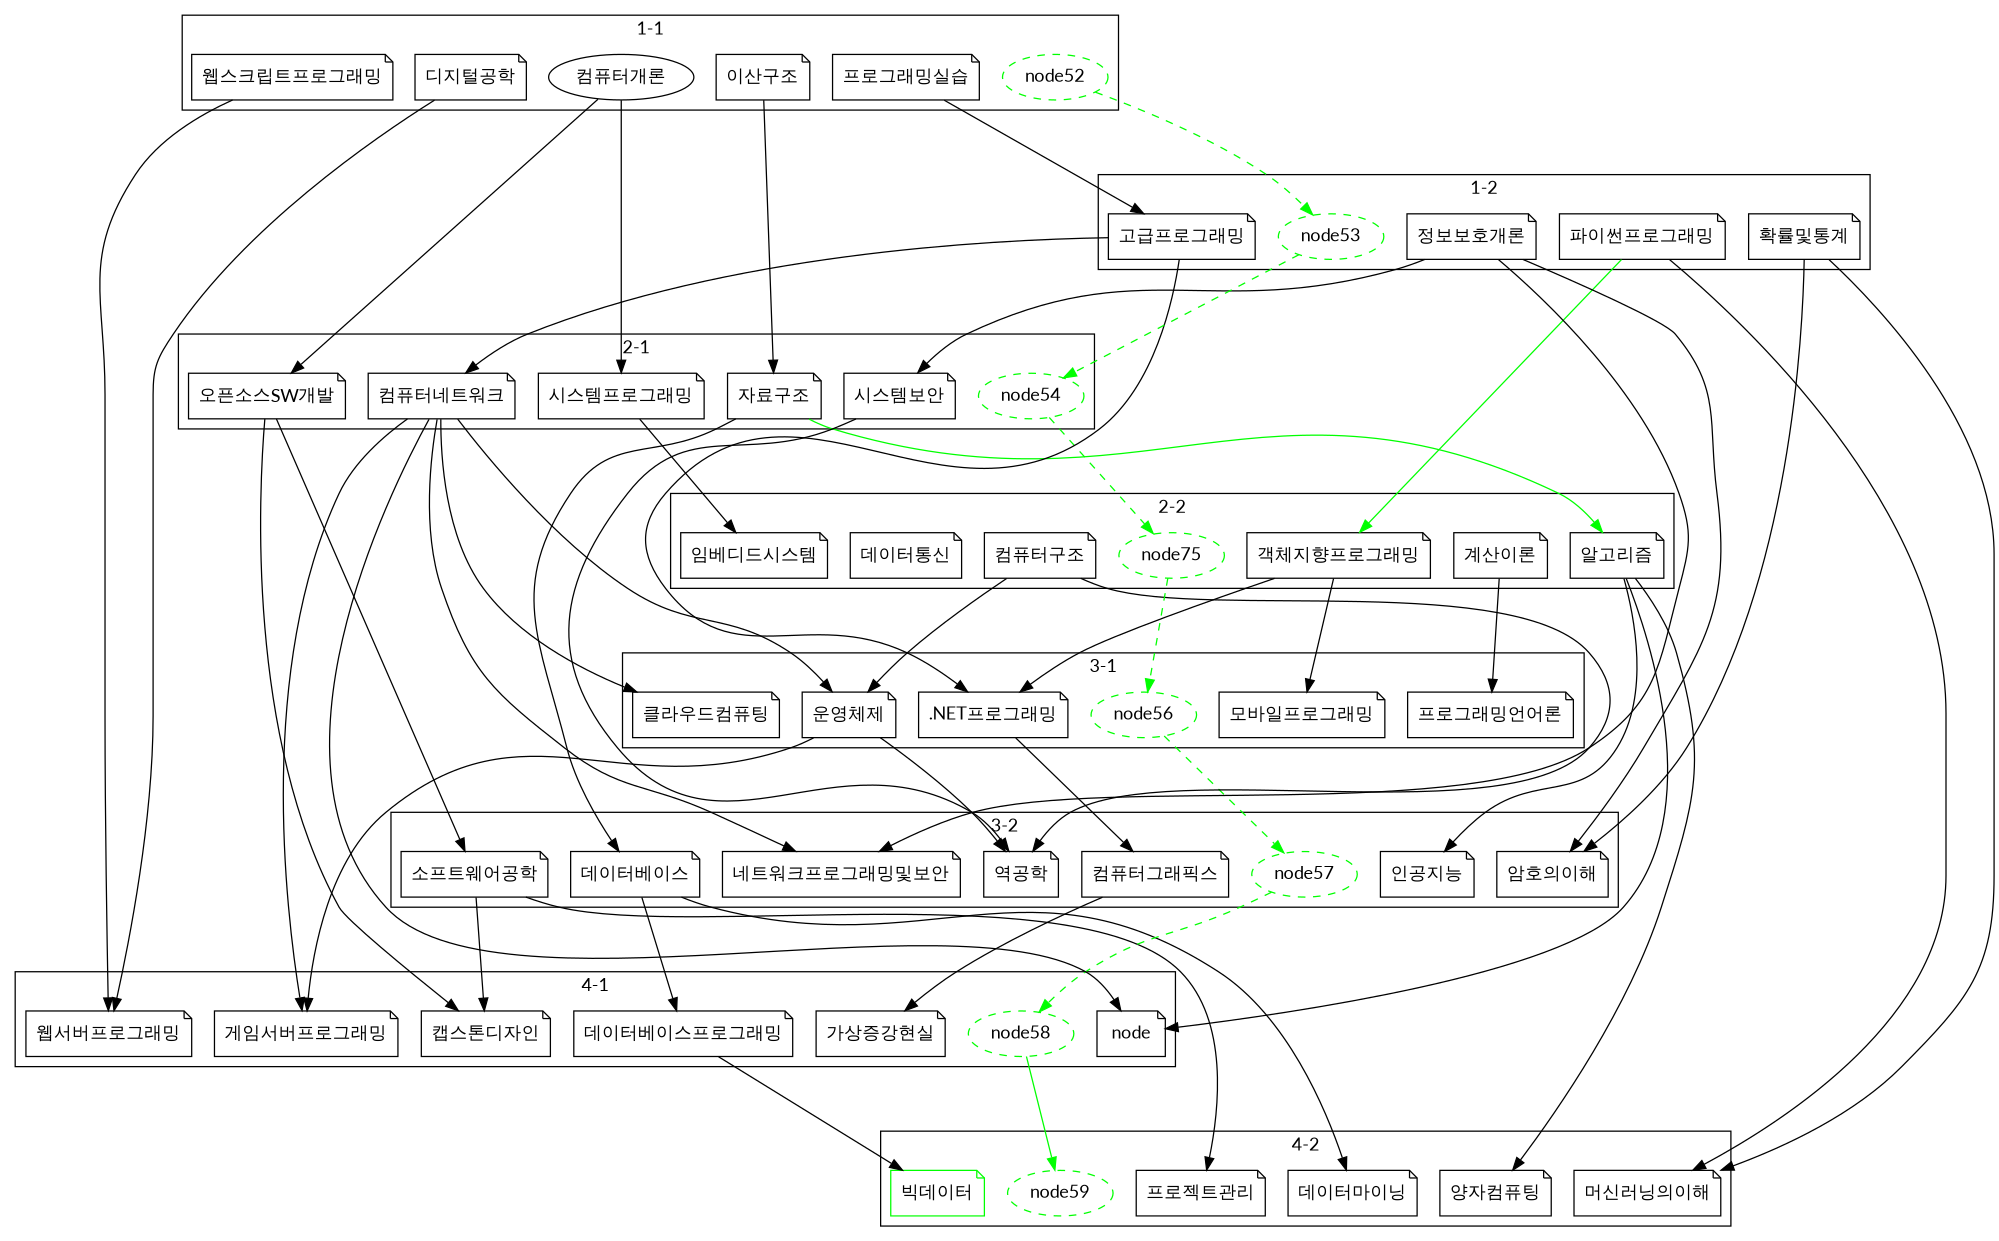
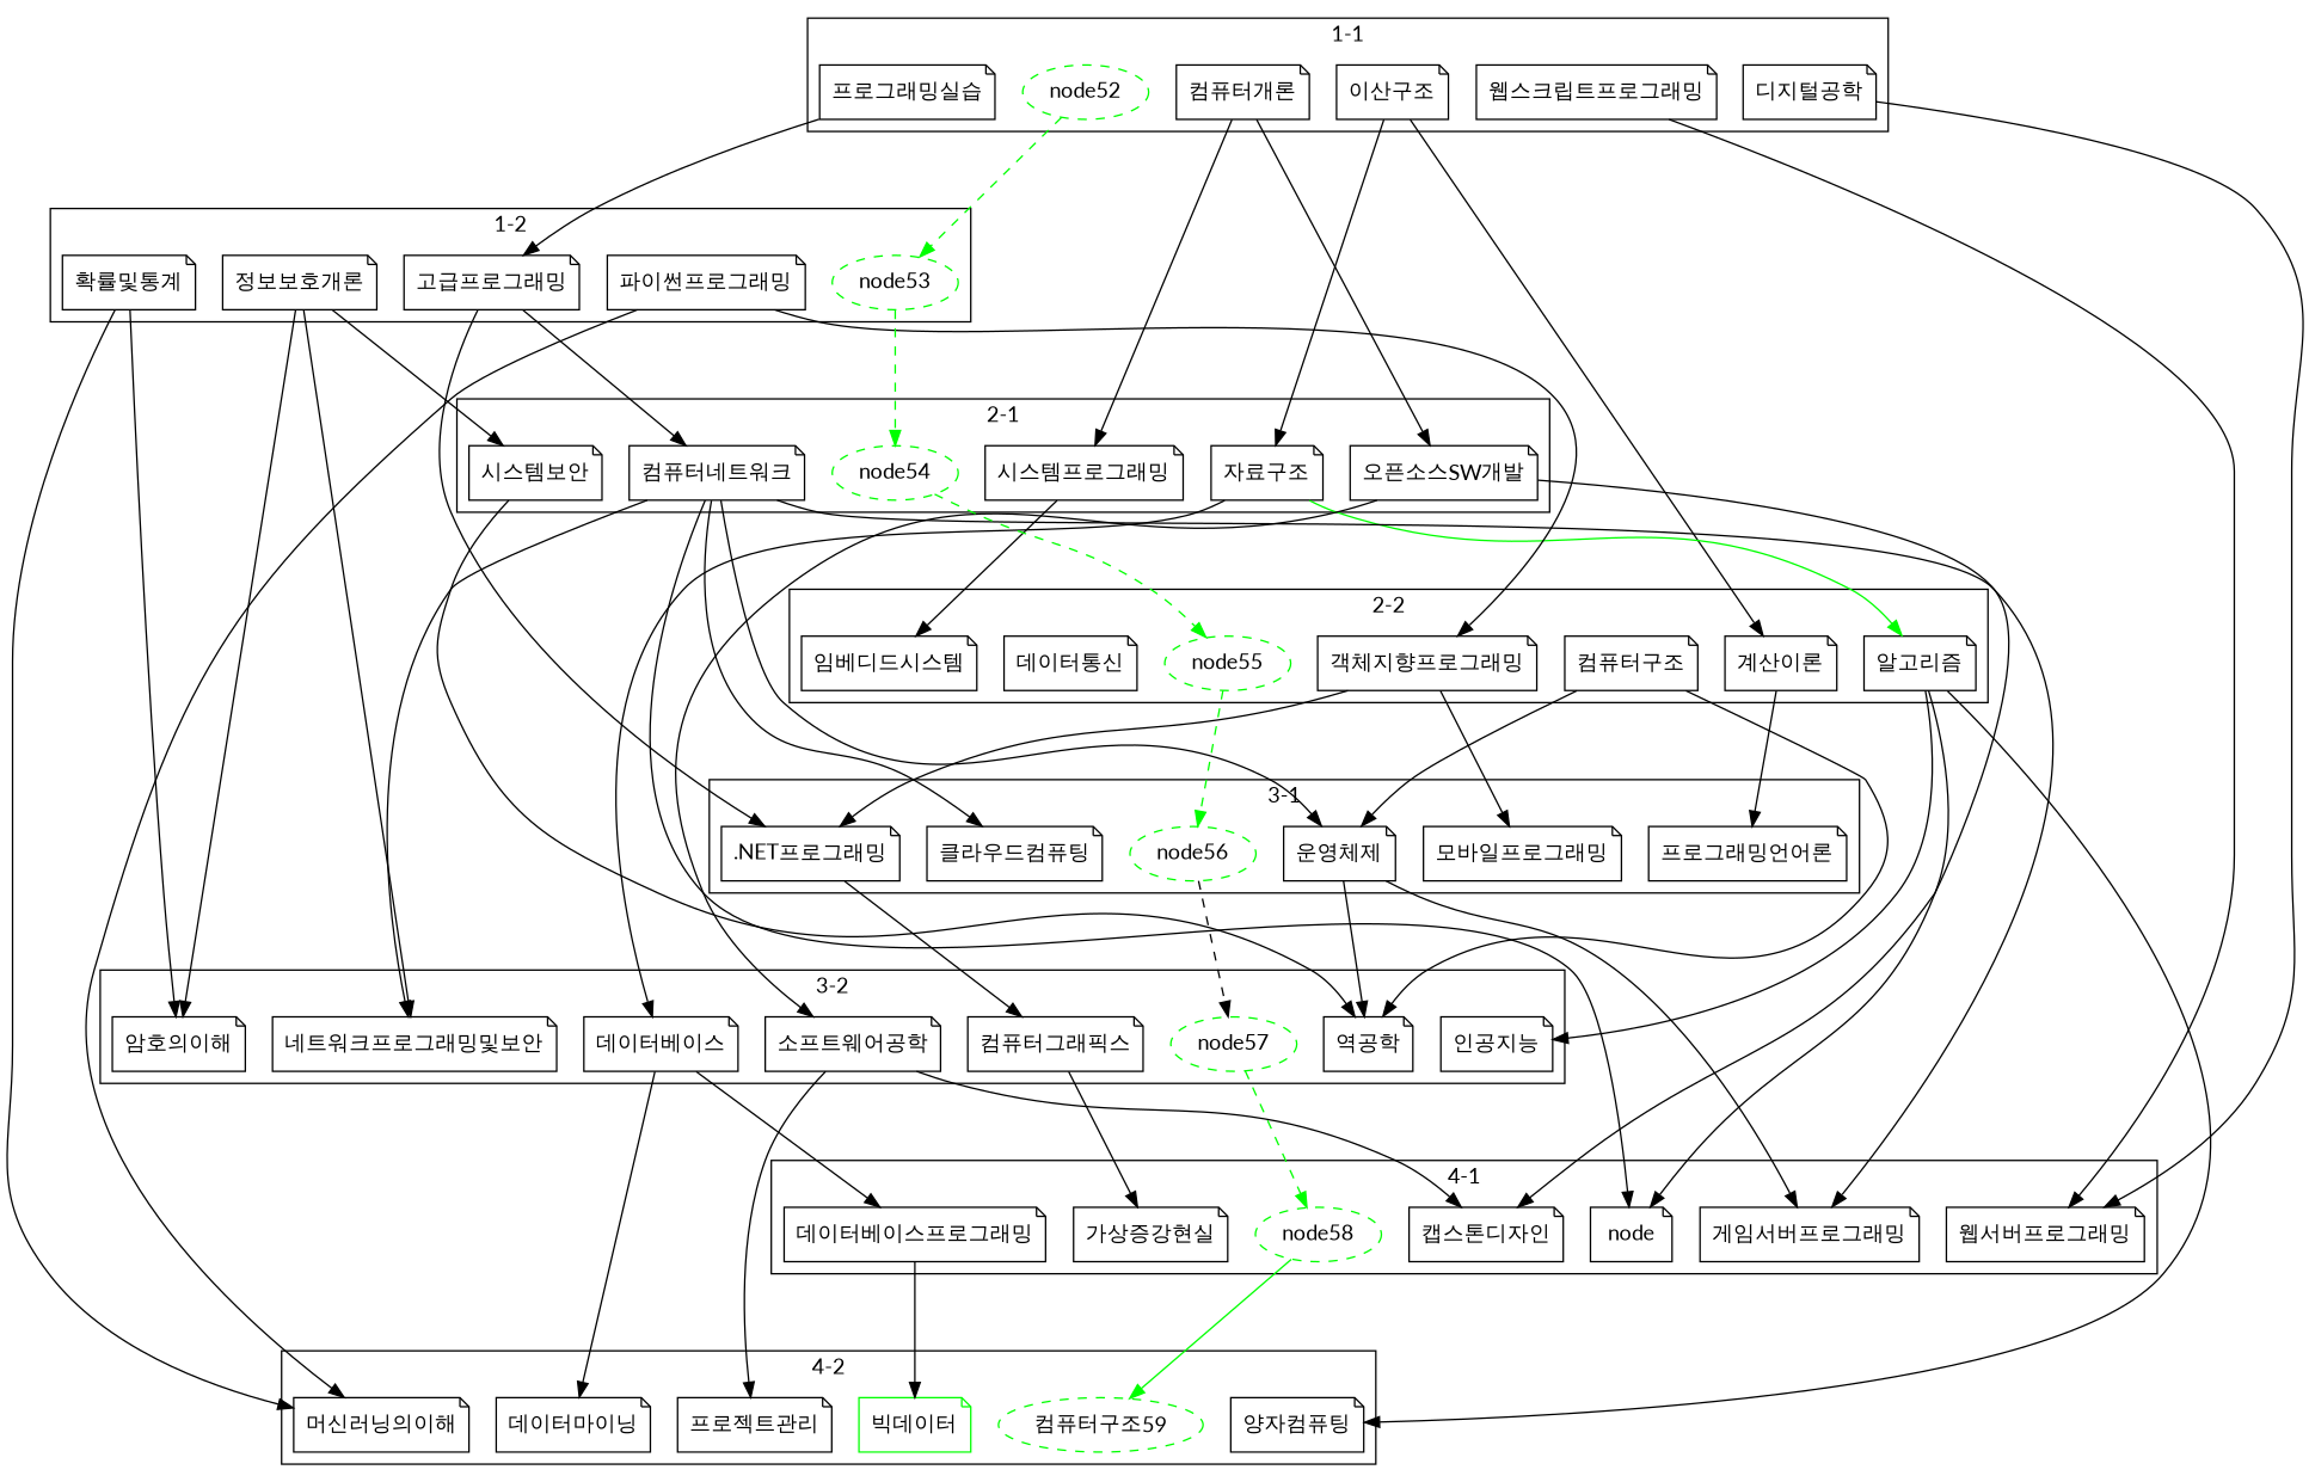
  digraph {
    fontname=Lato
    rankdir=TB
    ranksep=1.25
    node [fontname=Lato shape=note]
    edge [fontname=Lato]
    n1 [label="프로그래밍실습"]
    n2 [label="이산구조"]
-   n3 [label="컴퓨터개론" shape=ellipse]
+   n3 [label="컴퓨터개론"]
    n4 [label="웹스크립트프로그래밍"]
    n5 [label="디지털공학"]
    node52 [color=green style=dashed shape=""]
    n7 [label="데이터마이닝"]
    n8 [color=green label="빅데이터"]
    n9 [label="머신러닝의이해"]
    n10 [label="프로젝트관리"]
    n11 [label="양자컴퓨팅"]
-   node59 [color=green style=dashed shape=""]
+   node59 [color=green style=dashed label="컴퓨터구조59" shape=""]
    n13 [label="웹서버프로그래밍"]
    n14 [label="게임서버프로그래밍"]
    n15 [label="가상증강현실"]
    n16 [label="데이터베이스프로그래밍"]
    n17 [label="node"]
    n18 [label="캡스톤디자인"]
    node58 [color=green style=dashed shape=""]
    n20 [label="네트워크프로그래밍및보안"]
    n21 [label="인공지능"]
    n22 [label="데이터베이스"]
    n23 [label="역공학"]
    n24 [label="암호의이해"]
    n25 [label="소프트웨어공학"]
    n26 [label="컴퓨터그래픽스"]
    node57 [color=green style=dashed shape=""]
    n28 [label="모바일프로그래밍"]
    n29 [label="프로그래밍언어론"]
    n30 [label="운영체제"]
    n31 [label=".NET프로그래밍"]
    n32 [label="클라우드컴퓨팅"]
    node56 [color=green style=dashed shape=""]
    n34 [label="객체지향프로그래밍"]
    n35 [label="계산이론"]
    n36 [label="컴퓨터구조"]
    n37 [label="알고리즘"]
    n38 [label="임베디드시스템"]
    n39 [label="데이터통신"]
-   node55 [color=green style=dashed label=node75 shape=""]
+   node55 [color=green style=dashed shape=""]
    n41 [label="자료구조"]
    n42 [label="오픈소스SW개발"]
    n43 [label="시스템프로그래밍"]
    n44 [label="시스템보안"]
    n45 [label="컴퓨터네트워크"]
    node54 [color=green style=dashed shape=""]
    n47 [label="확률및통계"]
    n48 [label="파이썬프로그래밍"]
    n49 [label="고급프로그래밍"]
    n50 [label="정보보호개론"]
    node53 [color=green style=dashed shape=""]
    subgraph cluster_1 {
      label="1-1"
      n1
      n2
      n3
      n4
      n5
      node52
    }
    subgraph cluster_2 {
      label="4-2"
      n7
      n8
      n9
      n10
      n11
      node59
    }
    subgraph cluster_3 {
      label="4-1"
      n13
      n14
      n15
      n16
      n17
      n18
      node58
    }
    subgraph cluster_4 {
      label="3-2"
      n20
      n21
      n22
      n23
      n24
      n25
      n26
      node57
    }
    subgraph cluster_5 {
      label="3-1"
      n28
      n29
      n30
      n31
      n32
      node56
    }
    subgraph cluster_6 {
      label="2-2"
      n34
      n35
      n36
      n37
      n38
      n39
      node55
    }
    subgraph cluster_7 {
      label="2-1"
      n41
      n42
      n43
      n44
      n45
      node54
    }
    subgraph cluster_8 {
      label="1-2"
      n47
      n48
      n49
      n50
      node53
    }
    n1 -> n49
+   n2 -> n35
    n2 -> n41
    n3 -> n42
    n3 -> n43
    n4 -> n13
    n5 -> n13
    node52 -> node53 [color=green style=dashed]
    n16 -> n8
    node58 -> node59 [color=green style=solid]
    n22 -> n7
    n22 -> n16
    n25 -> n10
    n25 -> n18
    n26 -> n15
    node57 -> node58 [color=green style=dashed]
    n30 -> n14
    n30 -> n23
    n31 -> n26
-   node56 -> node57 [color=green style=dashed]
+   node56 -> node57 [color=black style=dashed]
    n34 -> n28
    n34 -> n31
    n35 -> n29
    n36 -> n23
    n36 -> n30
    n37 -> n11
    n37 -> n17
    n37 -> n21
    node55 -> node56 [color=green style=dashed]
    n41 -> n22
    n41 -> n37 [color=green]
    n42 -> n18
    n42 -> n25
    n43 -> n38
    n44 -> n23
    n45 -> n14
    n45 -> n17
    n45 -> n20
    n45 -> n30
    n45 -> n32
    node54 -> node55 [color=green style=dashed]
    n47 -> n9
    n47 -> n24
    n48 -> n9
-   n48 -> n34 [color=green]
+   n48 -> n34
    n49 -> n31
    n49 -> n45
    n50 -> n20
    n50 -> n24
    n50 -> n44
    node53 -> node54 [color=green style=dashed]
  }
